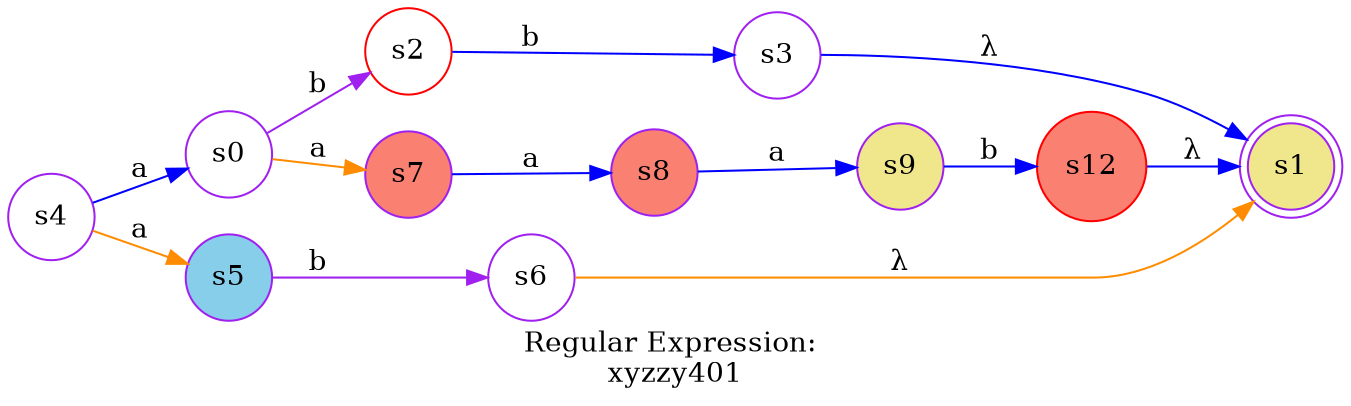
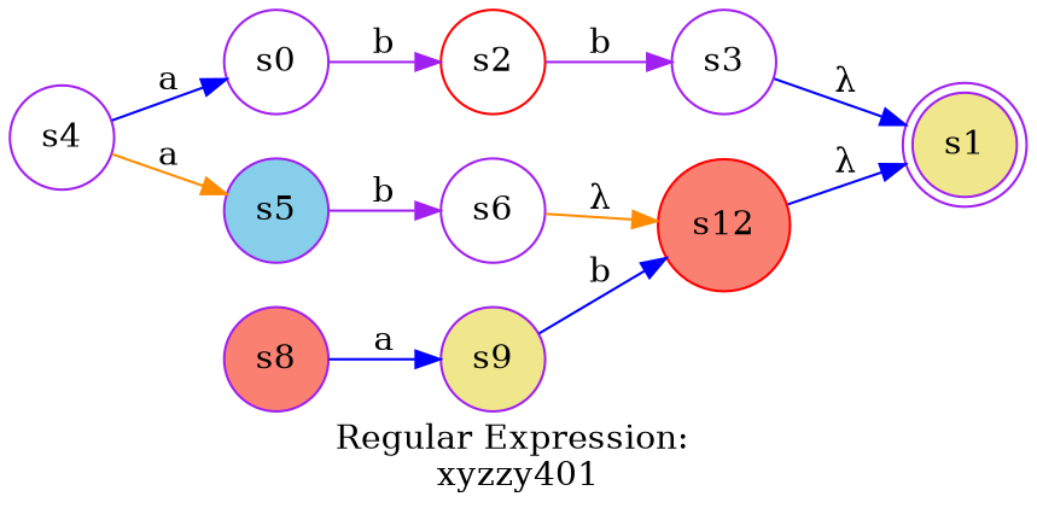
  digraph {
    label="Regular Expression: \nxyzzy401"
    rankdir=LR
    node [color=purple fillcolor=white shape=circle style=filled]
    edge [color=blue]
    s1 [fillcolor=khaki shape=doublecircle]
    s2 [color=red]
    s0
-   s7 [fillcolor=salmon]
    s3
    s4
    s5 [fillcolor=skyblue]
    s8 [fillcolor=salmon]
    s6
    s9 [fillcolor=khaki]
    n11 [color=red fillcolor=salmon label=s12]
-   s2 -> s3 [label=b]
+   s2 -> s3 [color=purple label=b]
    s0 -> s2 [color=purple label=b]
-   s0 -> s7 [color=darkorange label=a]
-   s7 -> s8 [label=a]
    s3 -> s1 [label="λ"]
    s4 -> s0 [label=a]
    s4 -> s5 [color=darkorange label=a]
    s5 -> s6 [color=purple label=b]
    s8 -> s9 [label=a]
-   s6 -> s1 [color=darkorange label="λ"]
+   s6 -> n11 [color=darkorange label="λ"]
    s9 -> n11 [label=b]
    n11 -> s1 [label="λ"]
  }
